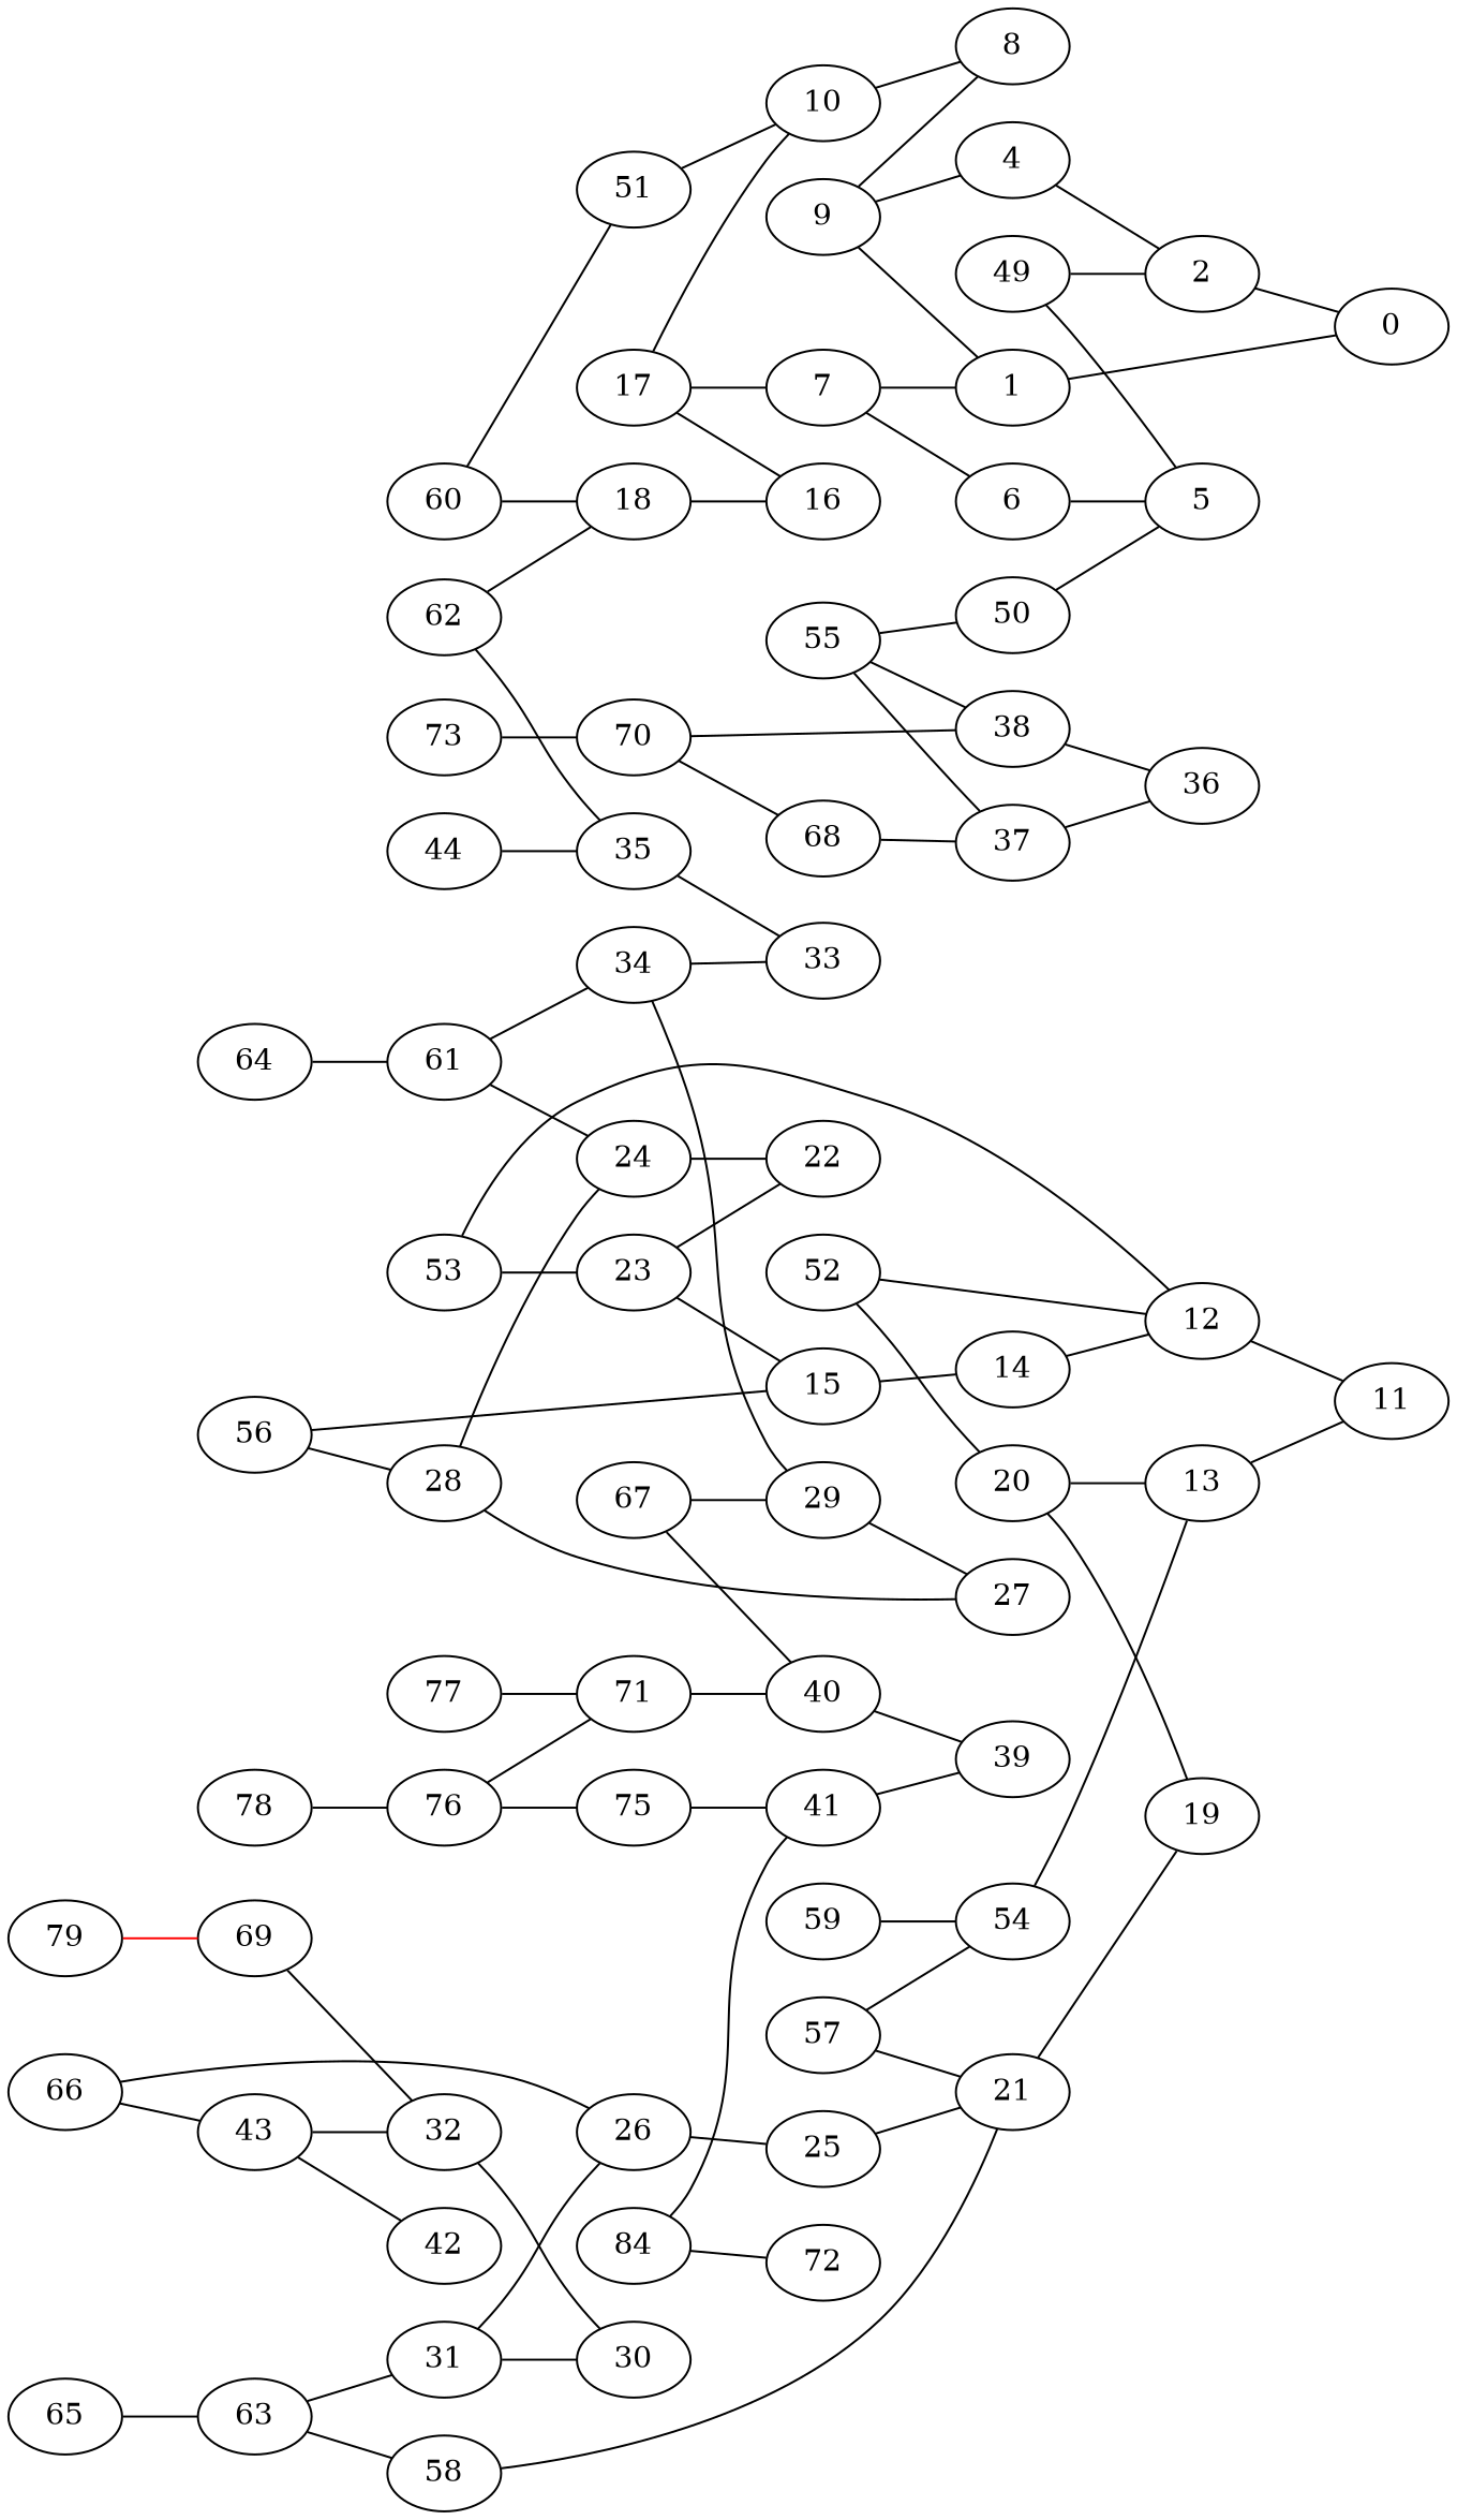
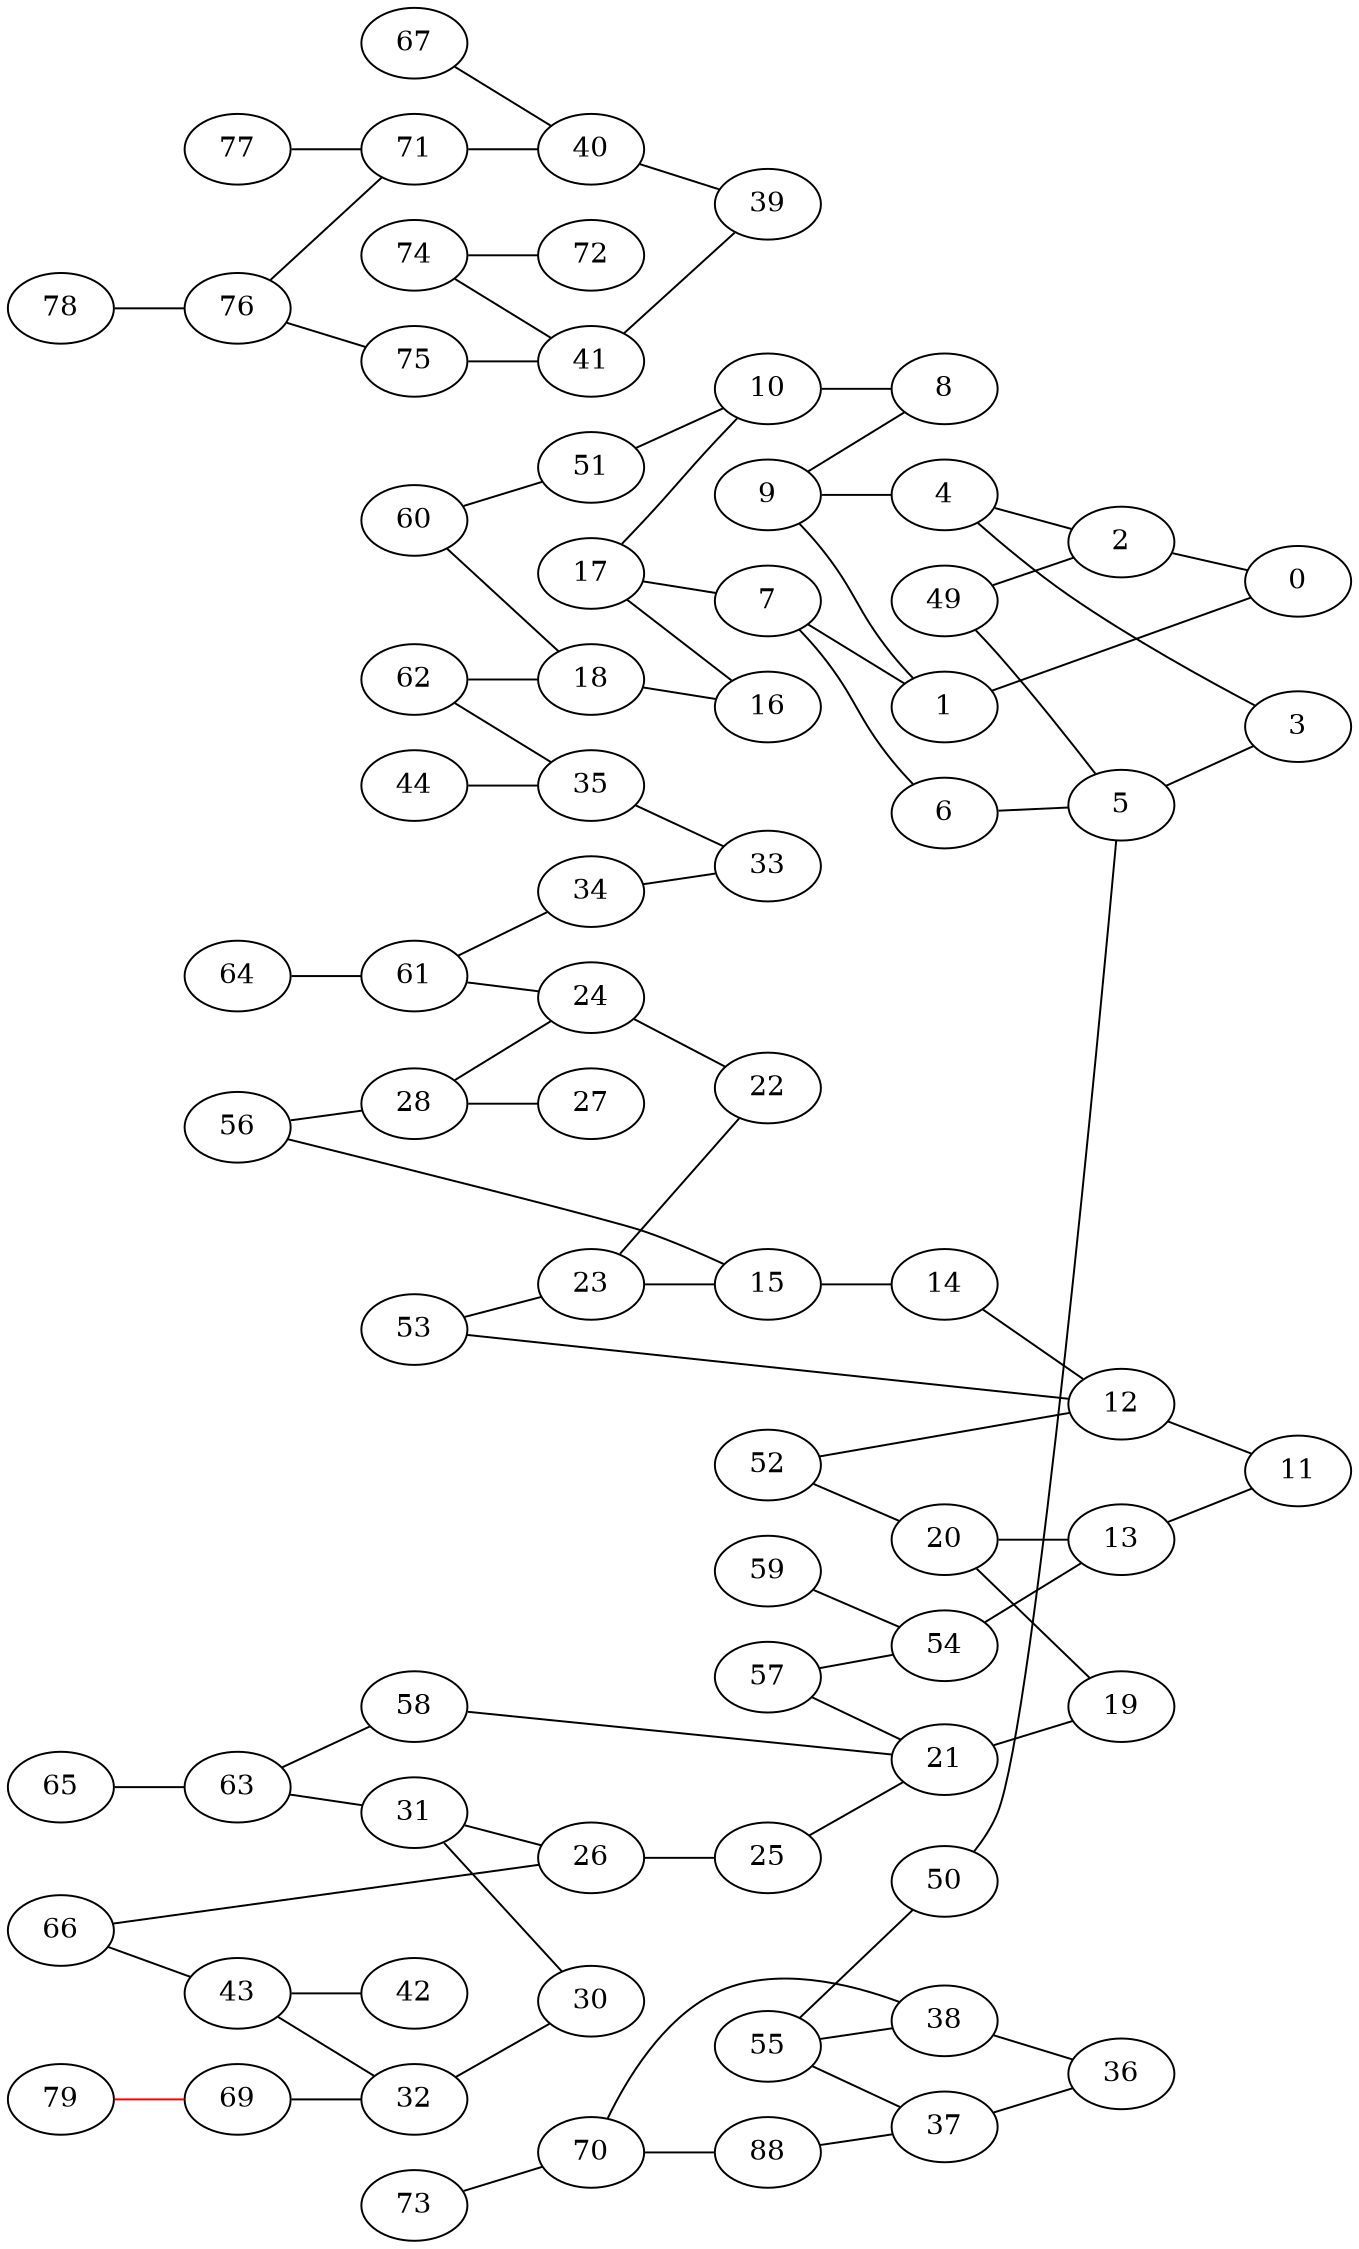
  graph {
    rankdir=LR
    1
    0
    2
    4
+   3
    5
    6
    7
    9
    8
    10
    12
    11
    13
    14
    15
    17
    16
    18
    20
    19
    21
    23
    22
    24
    25
    26
    28
    27
-   29
    31
    30
    32
    34
    33
    35
    37
    36
    38
    40
    39
    41
    43
    42
    44
    49
    50
    51
    52
    53
    54
    55
    56
    57
    58
    59
    60
    61
    62
    63
    64
    65
    66
    67
-   68
+   68 [label=88]
    69
    70
    71
    73
-   74 [label=84]
+   74
    72
    75
    76
    77
    78
    79
    1 -- 0
    2 -- 0
    4 -- 2
+   4 -- 3
+   5 -- 3
    6 -- 5
    7 -- 1
    7 -- 6
    9 -- 1
    9 -- 4
    9 -- 8
    10 -- 8
    12 -- 11
    13 -- 11
    14 -- 12
    15 -- 14
    17 -- 7
    17 -- 10
    17 -- 16
    18 -- 16
    20 -- 13
    20 -- 19
    21 -- 19
    23 -- 15
    23 -- 22
    24 -- 22
    25 -- 21
    26 -- 25
    28 -- 24
    28 -- 27
-   29 -- 27
    31 -- 26
    31 -- 30
    32 -- 30
-   34 -- 29
    34 -- 33
    35 -- 33
    37 -- 36
    38 -- 36
    40 -- 39
    41 -- 39
    43 -- 32
    43 -- 42
    44 -- 35
    49 -- 2
    49 -- 5
    50 -- 5
    51 -- 10
    52 -- 12
    52 -- 20
    53 -- 12
    53 -- 23
    54 -- 13
    55 -- 37
    55 -- 38
    55 -- 50
    56 -- 15
    56 -- 28
    57 -- 21
    57 -- 54
    58 -- 21
    59 -- 54
    60 -- 18
    60 -- 51
    61 -- 24
    61 -- 34
    62 -- 18
    62 -- 35
    63 -- 31
    63 -- 58
    64 -- 61
    65 -- 63
    66 -- 26
    66 -- 43
-   67 -- 29
    67 -- 40
    68 -- 37
    69 -- 32
    70 -- 38
    70 -- 68
    71 -- 40
    73 -- 70
    74 -- 41
    74 -- 72
    75 -- 41
    76 -- 71
    76 -- 75
    77 -- 71
    78 -- 76
    79 -- 69 [color=red]
  }
